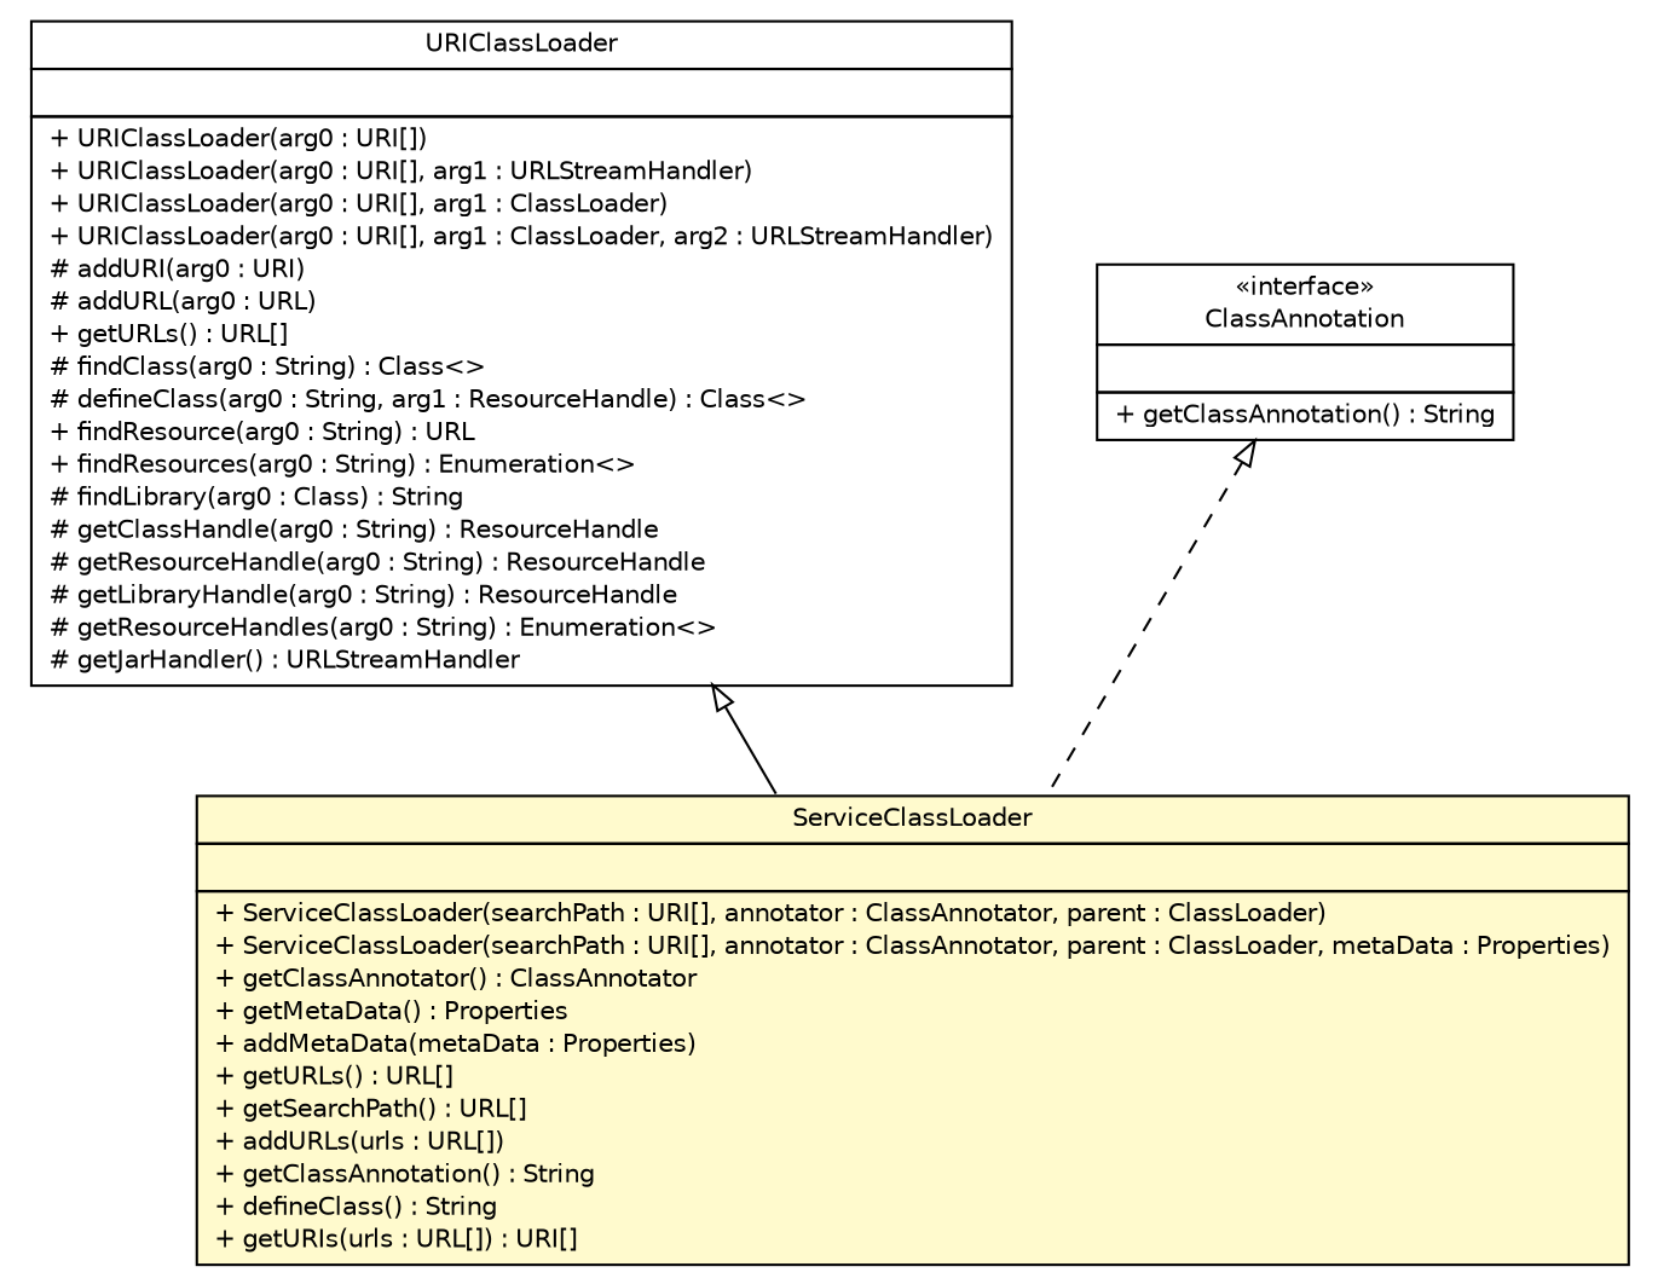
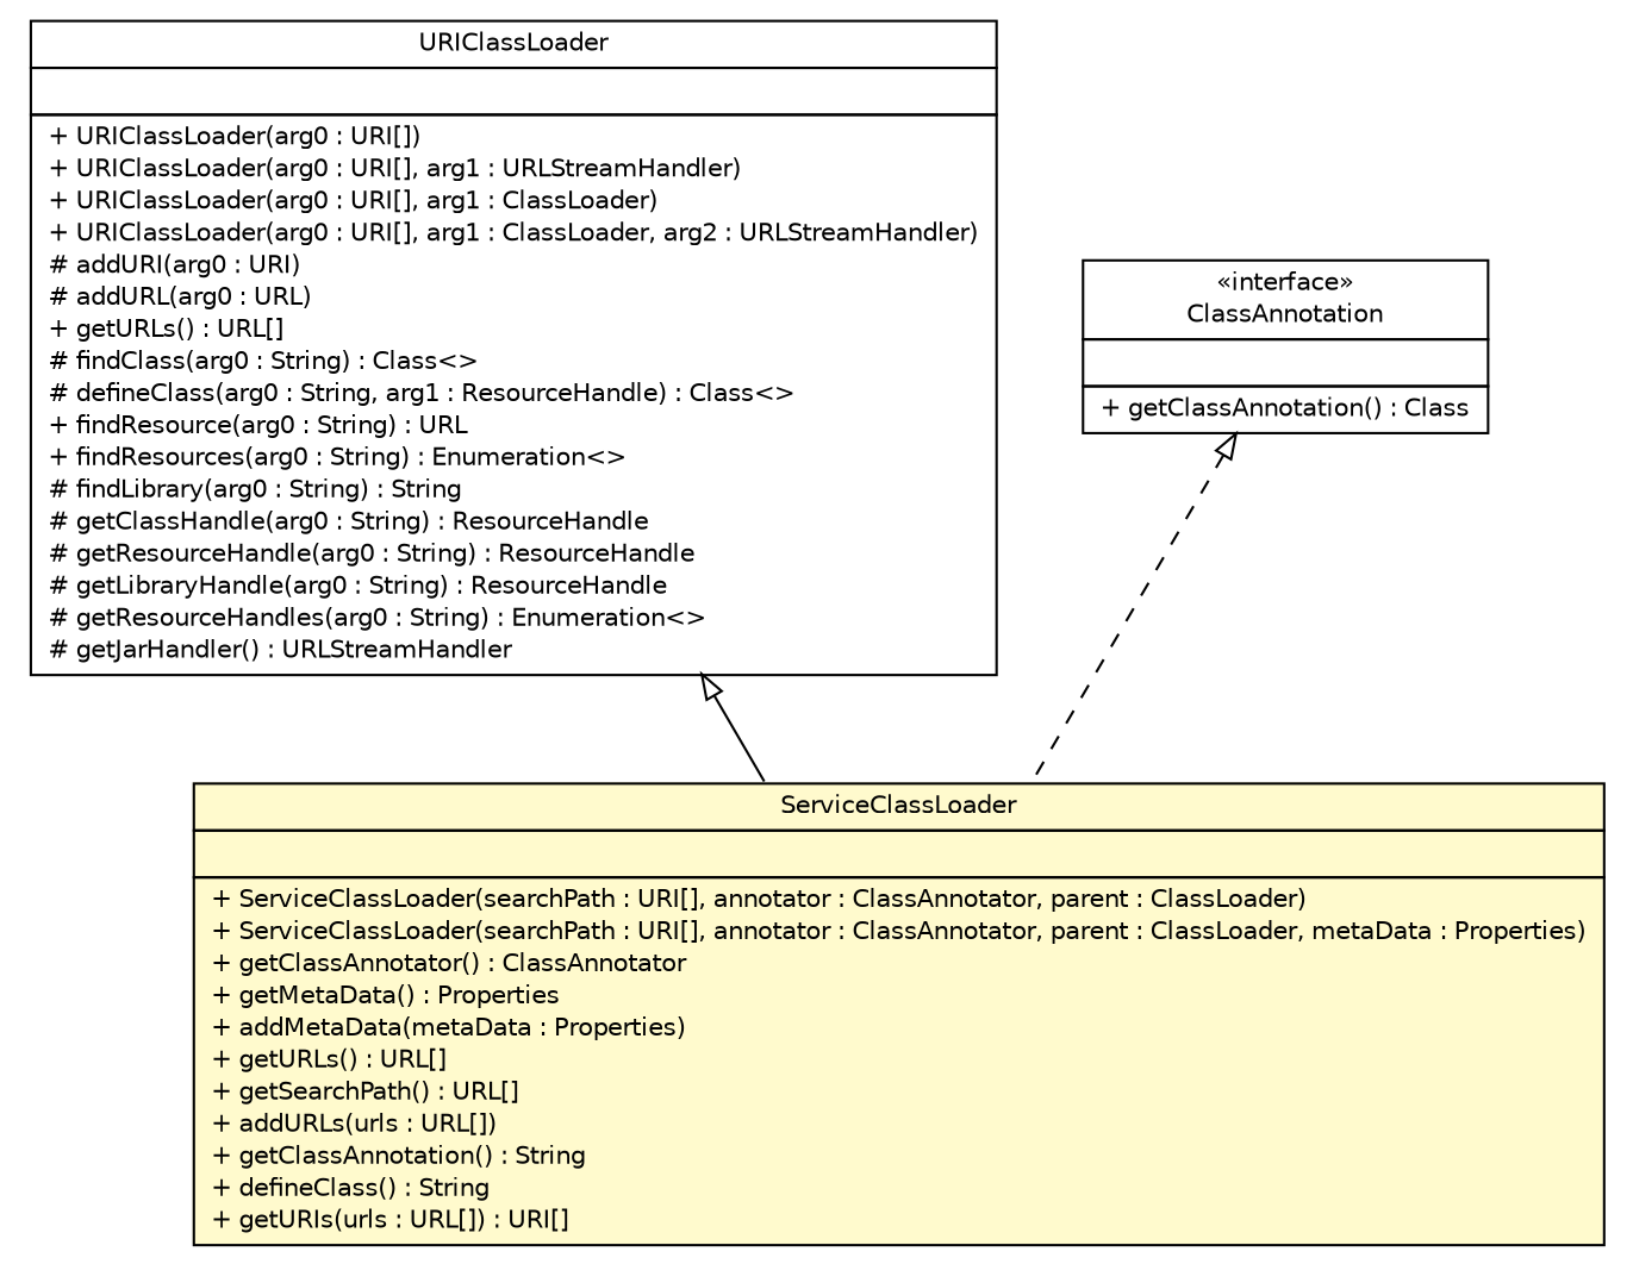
  digraph {
    nodesep=0.25
    ranksep=0.5
    node [fontcolor=black fontname=Helvetica fontsize=10.0 shape=plaintext]
    edge [arrowtail=empty dir=back fontname=Helvetica fontsize=10 headport=p labelfontname=Helvetica labelfontsize=10 tailport=p]
    n1 [label=<<table title="sorcer.provider.boot.ServiceClassLoader" border="0" cellborder="1" cellspacing="0" cellpadding="2" port="p" bgcolor="lemonChiffon" href="./ServiceClassLoader.html"> 		<tr><td><table border="0" cellspacing="0" cellpadding="1"> <tr><td align="center" balign="center"> ServiceClassLoader </td></tr> 		</table></td></tr> 		<tr><td><table border="0" cellspacing="0" cellpadding="1"> <tr><td align="left" balign="left">  </td></tr> 		</table></td></tr> 		<tr><td><table border="0" cellspacing="0" cellpadding="1"> <tr><td align="left" balign="left"> + ServiceClassLoader(searchPath : URI[], annotator : ClassAnnotator, parent : ClassLoader) </td></tr> <tr><td align="left" balign="left"> + ServiceClassLoader(searchPath : URI[], annotator : ClassAnnotator, parent : ClassLoader, metaData : Properties) </td></tr> <tr><td align="left" balign="left"> + getClassAnnotator() : ClassAnnotator </td></tr> <tr><td align="left" balign="left"> + getMetaData() : Properties </td></tr> <tr><td align="left" balign="left"> + addMetaData(metaData : Properties) </td></tr> <tr><td align="left" balign="left"> + getURLs() : URL[] </td></tr> <tr><td align="left" balign="left"> + getSearchPath() : URL[] </td></tr> <tr><td align="left" balign="left"> + addURLs(urls : URL[]) </td></tr> <tr><td align="left" balign="left"> + getClassAnnotation() : String </td></tr> <tr><td align="left" balign="left"> + defineClass() : String </td></tr> <tr><td align="left" balign="left"> + getURIs(urls : URL[]) : URI[] </td></tr> 		</table></td></tr> 		</table>>]
-   n2 [label=<<table title="edu.emory.mathcs.util.classloader.URIClassLoader" border="0" cellborder="1" cellspacing="0" cellpadding="2" port="p"> 		<tr><td><table border="0" cellspacing="0" cellpadding="1"> <tr><td align="center" balign="center"> URIClassLoader </td></tr> 		</table></td></tr> 		<tr><td><table border="0" cellspacing="0" cellpadding="1"> <tr><td align="left" balign="left">  </td></tr> 		</table></td></tr> 		<tr><td><table border="0" cellspacing="0" cellpadding="1"> <tr><td align="left" balign="left"> + URIClassLoader(arg0 : URI[]) </td></tr> <tr><td align="left" balign="left"> + URIClassLoader(arg0 : URI[], arg1 : URLStreamHandler) </td></tr> <tr><td align="left" balign="left"> + URIClassLoader(arg0 : URI[], arg1 : ClassLoader) </td></tr> <tr><td align="left" balign="left"> + URIClassLoader(arg0 : URI[], arg1 : ClassLoader, arg2 : URLStreamHandler) </td></tr> <tr><td align="left" balign="left"> # addURI(arg0 : URI) </td></tr> <tr><td align="left" balign="left"> # addURL(arg0 : URL) </td></tr> <tr><td align="left" balign="left"> + getURLs() : URL[] </td></tr> <tr><td align="left" balign="left"> # findClass(arg0 : String) : Class&lt;&gt; </td></tr> <tr><td align="left" balign="left"> # defineClass(arg0 : String, arg1 : ResourceHandle) : Class&lt;&gt; </td></tr> <tr><td align="left" balign="left"> + findResource(arg0 : String) : URL </td></tr> <tr><td align="left" balign="left"> + findResources(arg0 : String) : Enumeration&lt;&gt; </td></tr> <tr><td align="left" balign="left"> # findLibrary(arg0 : Class) : String </td></tr> <tr><td align="left" balign="left"> # getClassHandle(arg0 : String) : ResourceHandle </td></tr> <tr><td align="left" balign="left"> # getResourceHandle(arg0 : String) : ResourceHandle </td></tr> <tr><td align="left" balign="left"> # getLibraryHandle(arg0 : String) : ResourceHandle </td></tr> <tr><td align="left" balign="left"> # getResourceHandles(arg0 : String) : Enumeration&lt;&gt; </td></tr> <tr><td align="left" balign="left"> # getJarHandler() : URLStreamHandler </td></tr> 		</table></td></tr> 		</table>>]
-   n3 [label=<<table title="net.jini.loader.ClassAnnotation" border="0" cellborder="1" cellspacing="0" cellpadding="2" port="p" href="https://river.apache.org/doc/api/net/jini/loader/ClassAnnotation.html"> 		<tr><td><table border="0" cellspacing="0" cellpadding="1"> <tr><td align="center" balign="center"> &#171;interface&#187; </td></tr> <tr><td align="center" balign="center"> ClassAnnotation </td></tr> 		</table></td></tr> 		<tr><td><table border="0" cellspacing="0" cellpadding="1"> <tr><td align="left" balign="left">  </td></tr> 		</table></td></tr> 		<tr><td><table border="0" cellspacing="0" cellpadding="1"> <tr><td align="left" balign="left"> + getClassAnnotation() : String </td></tr> 		</table></td></tr> 		</table>>]
+   n2 [label=<<table title="edu.emory.mathcs.util.classloader.URIClassLoader" border="0" cellborder="1" cellspacing="0" cellpadding="2" port="p"> 		<tr><td><table border="0" cellspacing="0" cellpadding="1"> <tr><td align="center" balign="center"> URIClassLoader </td></tr> 		</table></td></tr> 		<tr><td><table border="0" cellspacing="0" cellpadding="1"> <tr><td align="left" balign="left">  </td></tr> 		</table></td></tr> 		<tr><td><table border="0" cellspacing="0" cellpadding="1"> <tr><td align="left" balign="left"> + URIClassLoader(arg0 : URI[]) </td></tr> <tr><td align="left" balign="left"> + URIClassLoader(arg0 : URI[], arg1 : URLStreamHandler) </td></tr> <tr><td align="left" balign="left"> + URIClassLoader(arg0 : URI[], arg1 : ClassLoader) </td></tr> <tr><td align="left" balign="left"> + URIClassLoader(arg0 : URI[], arg1 : ClassLoader, arg2 : URLStreamHandler) </td></tr> <tr><td align="left" balign="left"> # addURI(arg0 : URI) </td></tr> <tr><td align="left" balign="left"> # addURL(arg0 : URL) </td></tr> <tr><td align="left" balign="left"> + getURLs() : URL[] </td></tr> <tr><td align="left" balign="left"> # findClass(arg0 : String) : Class&lt;&gt; </td></tr> <tr><td align="left" balign="left"> # defineClass(arg0 : String, arg1 : ResourceHandle) : Class&lt;&gt; </td></tr> <tr><td align="left" balign="left"> + findResource(arg0 : String) : URL </td></tr> <tr><td align="left" balign="left"> + findResources(arg0 : String) : Enumeration&lt;&gt; </td></tr> <tr><td align="left" balign="left"> # findLibrary(arg0 : String) : String </td></tr> <tr><td align="left" balign="left"> # getClassHandle(arg0 : String) : ResourceHandle </td></tr> <tr><td align="left" balign="left"> # getResourceHandle(arg0 : String) : ResourceHandle </td></tr> <tr><td align="left" balign="left"> # getLibraryHandle(arg0 : String) : ResourceHandle </td></tr> <tr><td align="left" balign="left"> # getResourceHandles(arg0 : String) : Enumeration&lt;&gt; </td></tr> <tr><td align="left" balign="left"> # getJarHandler() : URLStreamHandler </td></tr> 		</table></td></tr> 		</table>>]
+   n3 [label=<<table title="net.jini.loader.ClassAnnotation" border="0" cellborder="1" cellspacing="0" cellpadding="2" port="p" href="https://river.apache.org/doc/api/net/jini/loader/ClassAnnotation.html"> 		<tr><td><table border="0" cellspacing="0" cellpadding="1"> <tr><td align="center" balign="center"> &#171;interface&#187; </td></tr> <tr><td align="center" balign="center"> ClassAnnotation </td></tr> 		</table></td></tr> 		<tr><td><table border="0" cellspacing="0" cellpadding="1"> <tr><td align="left" balign="left">  </td></tr> 		</table></td></tr> 		<tr><td><table border="0" cellspacing="0" cellpadding="1"> <tr><td align="left" balign="left"> + getClassAnnotation() : Class </td></tr> 		</table></td></tr> 		</table>>]
    n2 -> n1
    n3 -> n1 [style=dashed]
  }
